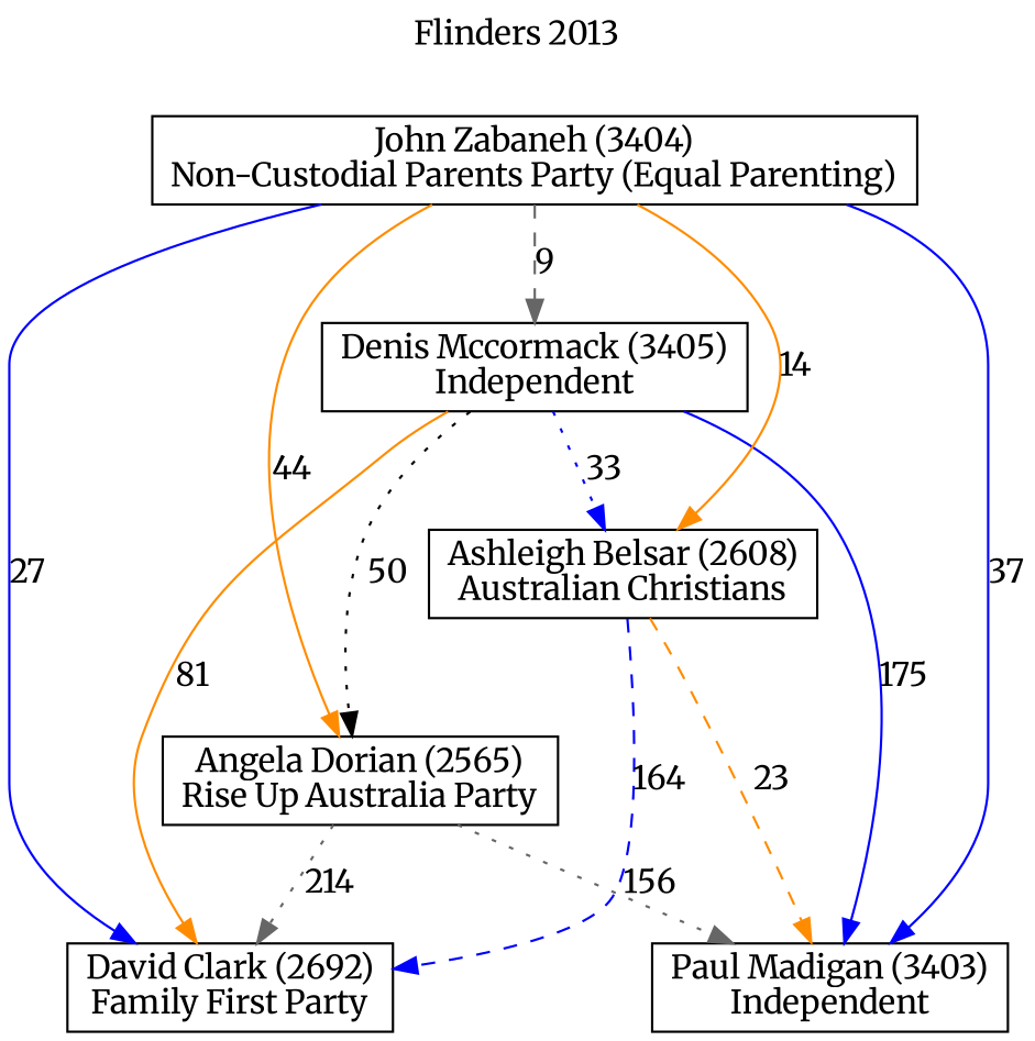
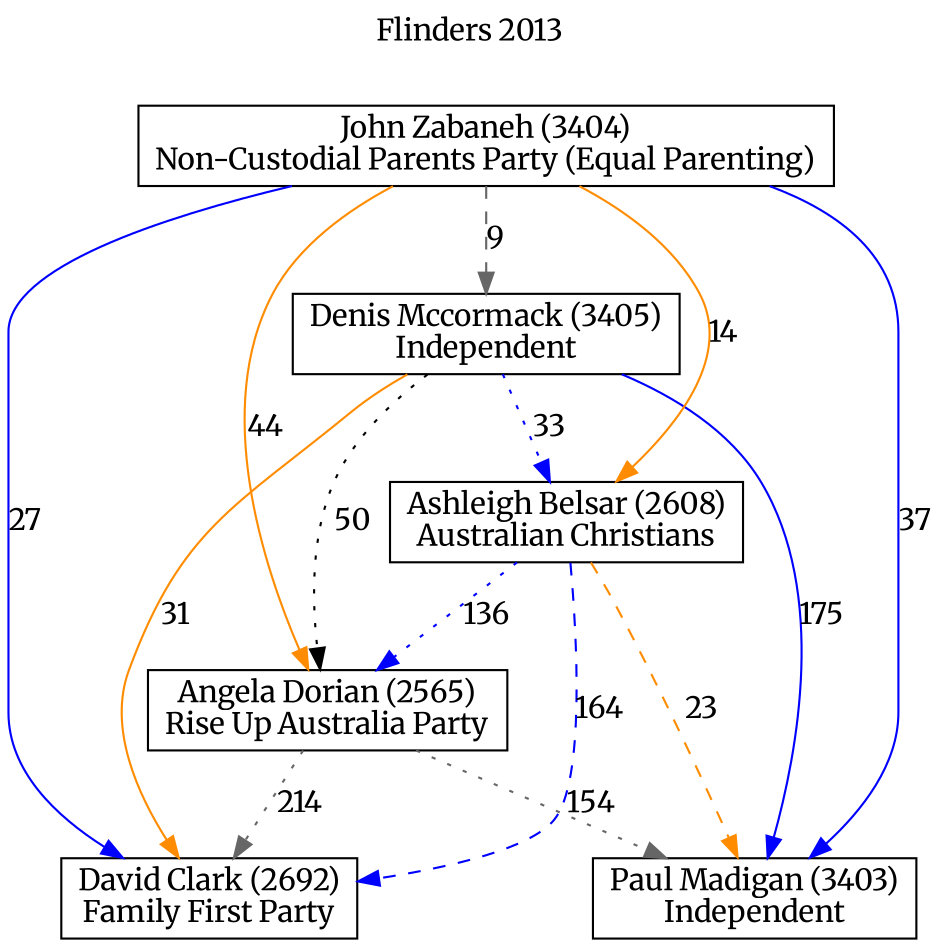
  digraph {
    fontname=Merriweather
    label="Flinders 2013"
    labelloc=t
    mclimit=2
    node [fontname=Merriweather shape=box]
    edge [color=blue fontname=Merriweather style=solid]
    n1 [label="David Clark (2692)\nFamily First Party"]
    n2 [label="Paul Madigan (3403)\nIndependent"]
    n3 [label="Angela Dorian (2565)\nRise Up Australia Party"]
    n4 [label="Ashleigh Belsar (2608)\nAustralian Christians"]
    n5 [label="Denis Mccormack (3405)\nIndependent"]
    n6 [label="John Zabaneh (3404)\nNon-Custodial Parents Party (Equal Parenting)"]
    n3 -> n1 [color=gray40 label=214 style=dotted]
-   n3 -> n2 [color=gray40 label=156 style=dotted]
+   n3 -> n2 [color=gray40 label=154 style=dotted]
    n4 -> n1 [label=164 style=dashed]
    n4 -> n2 [color=darkorange label=23 style=dashed]
-   n5 -> n1 [color=darkorange label=81]
+   n4 -> n3 [label=136 style=dotted]
+   n5 -> n1 [color=darkorange label=31]
    n5 -> n2 [label=175]
    n5 -> n3 [color=black label=50 style=dotted]
    n5 -> n4 [label=33 style=dotted]
    n6 -> n1 [label=27]
    n6 -> n2 [label=37]
    n6 -> n3 [color=darkorange label=44]
    n6 -> n4 [color=darkorange label=14]
    n6 -> n5 [color=gray40 label=9 style=dashed]
  }
